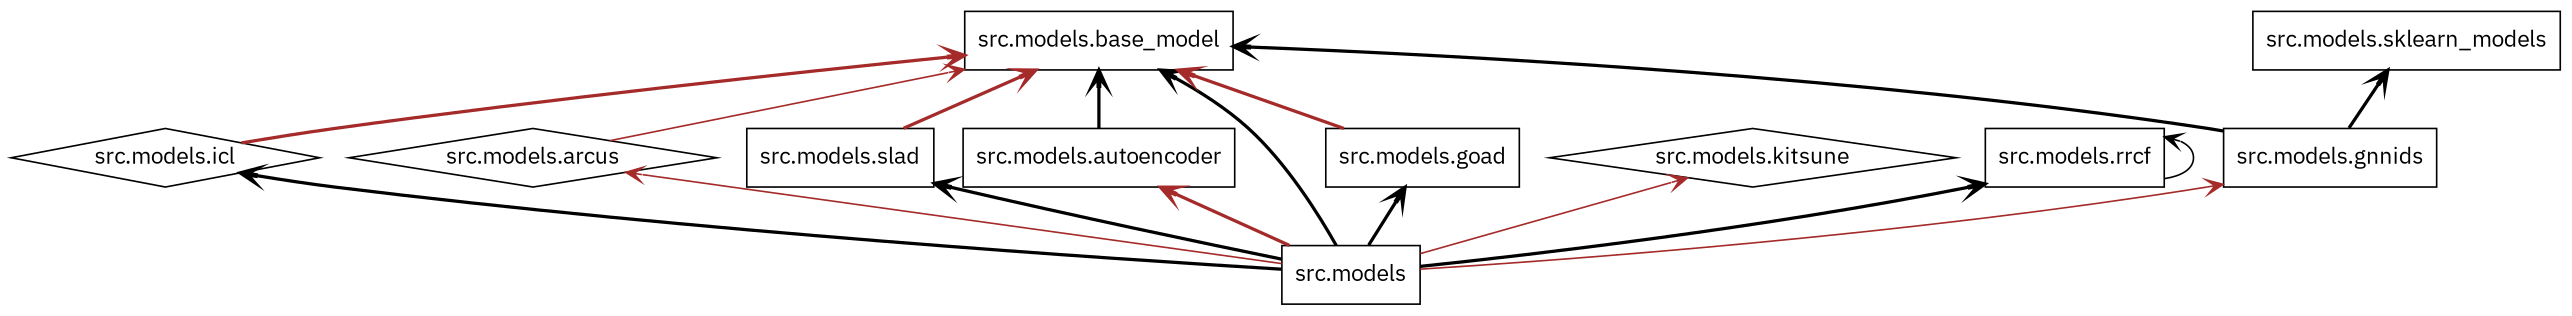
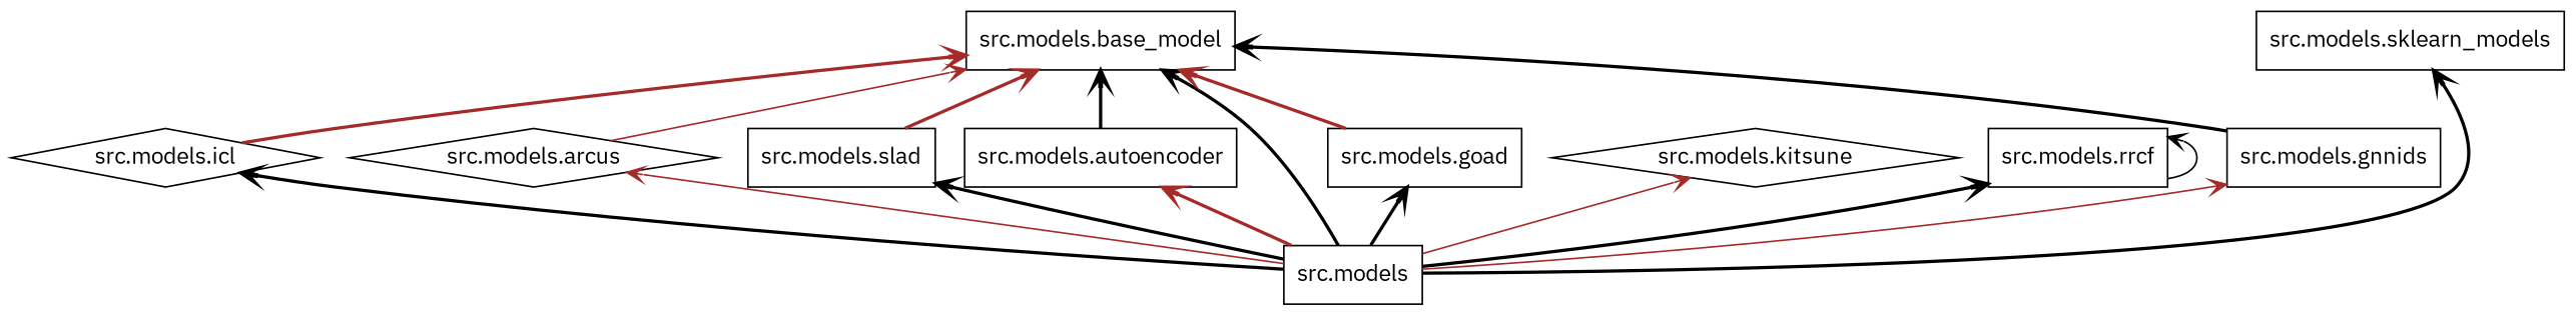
  digraph {
    fontname="IBM Plex Sans"
    rankdir=BT
    node [color=black fontname="IBM Plex Sans" shape=box style=solid]
    edge [arrowhead=open arrowtail=none color=black fontname="IBM Plex Sans" style=bold]
    n1 [label="src.models"]
    n2 [label="src.models.arcus" shape=diamond]
    n3 [label="src.models.autoencoder"]
    n4 [label="src.models.base_model"]
    n5 [label="src.models.gnnids"]
    n6 [label="src.models.goad"]
    n7 [label="src.models.icl" shape=diamond]
    n8 [label="src.models.kitsune" shape=diamond]
    n9 [label="src.models.rrcf"]
    n10 [label="src.models.sklearn_models"]
    n11 [label="src.models.slad"]
    n1 -> n2 [color=brown style=solid]
    n1 -> n3 [color=brown]
    n1 -> n4
    n1 -> n5 [color=brown style=solid]
    n1 -> n6
    n1 -> n7
    n1 -> n8 [color=brown style=solid]
    n1 -> n9
-   n5 -> n10
+   n1 -> n10
    n1 -> n11
    n2 -> n4 [color=brown style=solid]
    n3 -> n4
    n5 -> n4
    n6 -> n4 [color=brown]
    n7 -> n4 [color=brown]
    n9 -> n9 [style=solid]
    n11 -> n4 [color=brown]
  }
